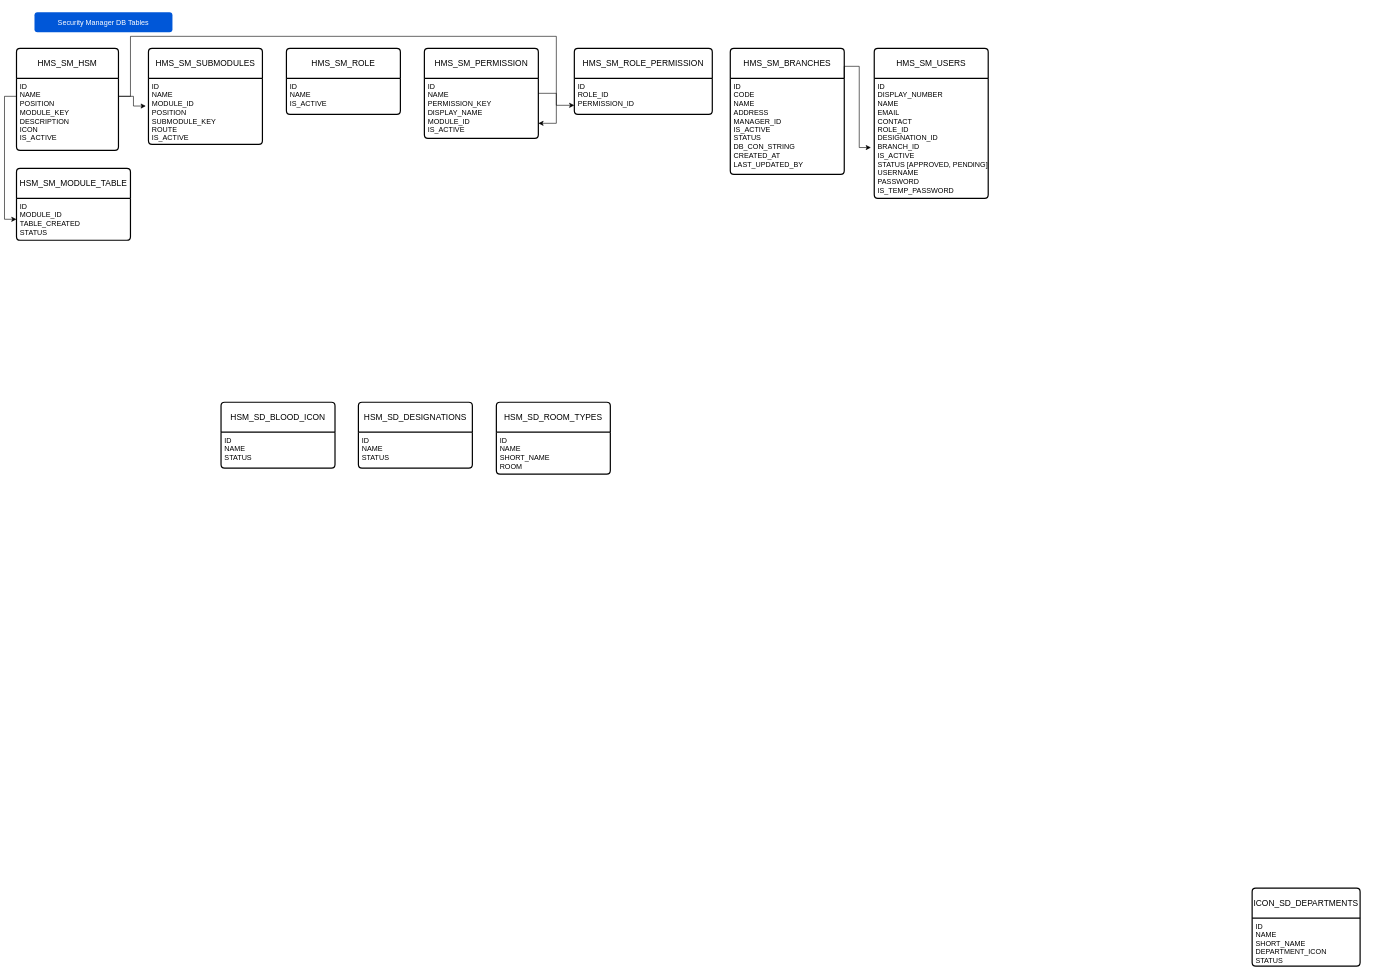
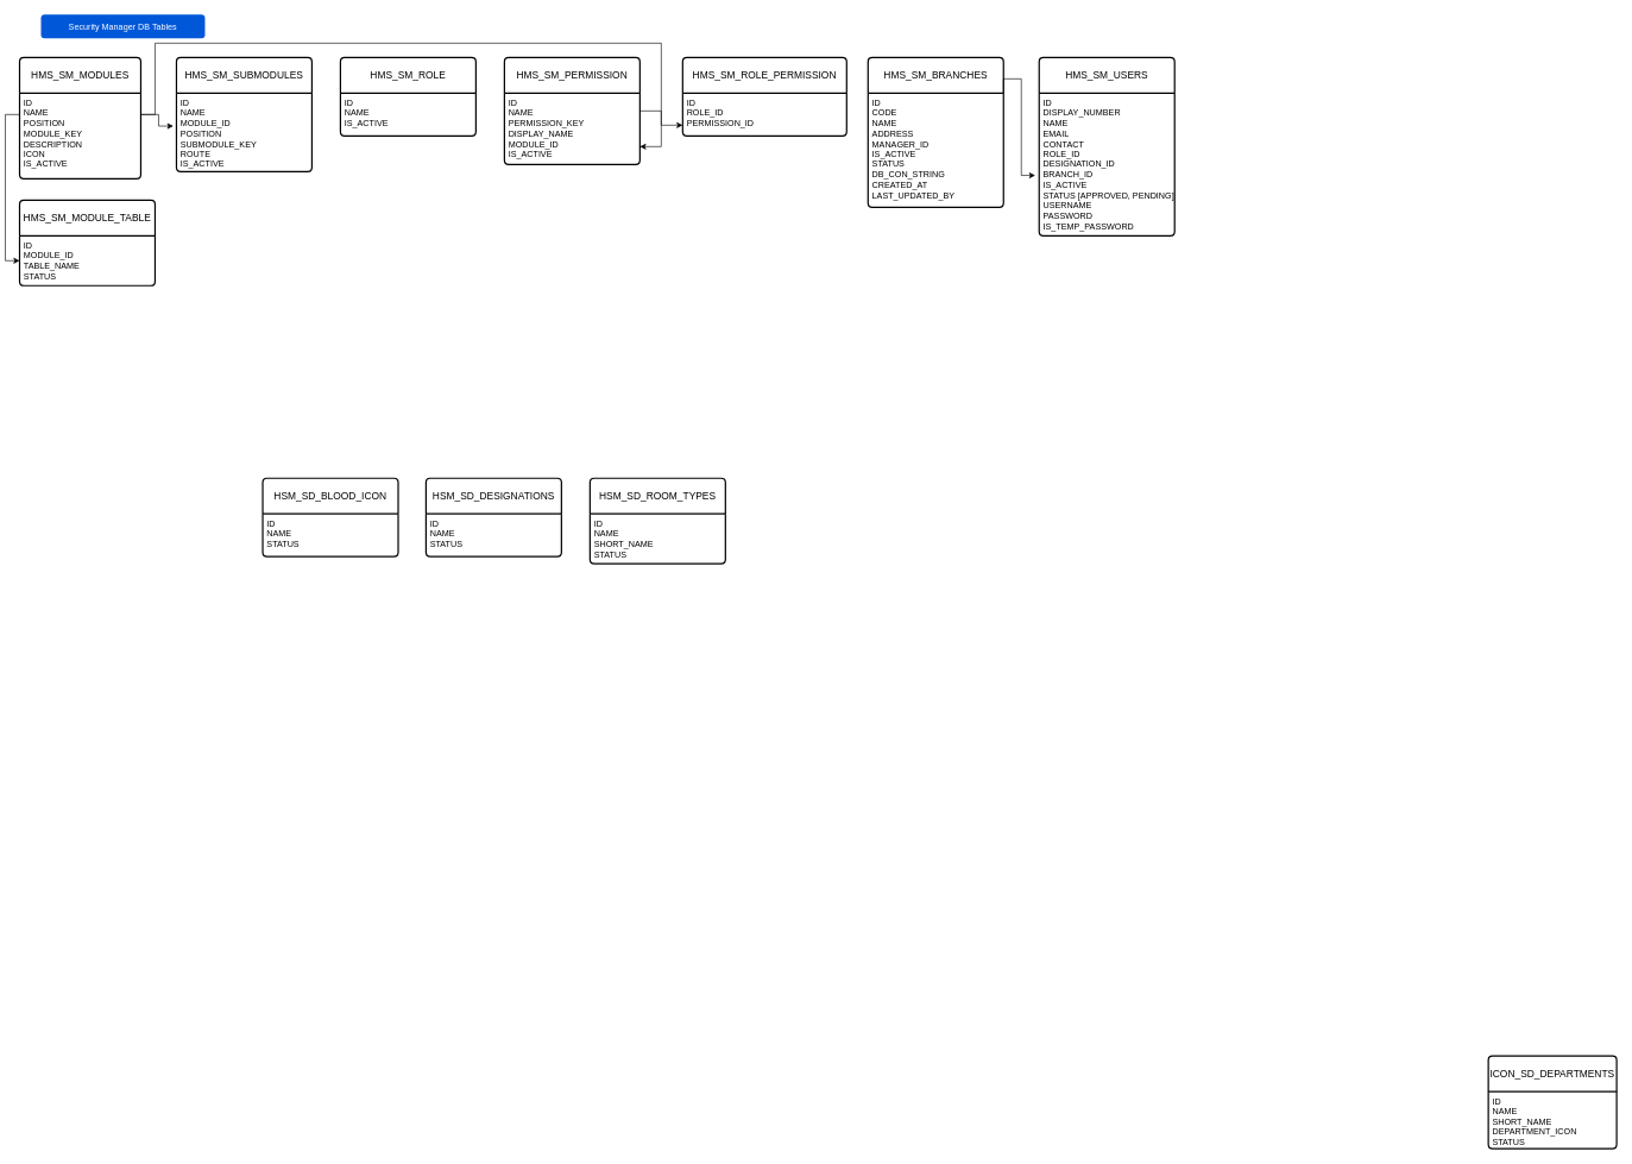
  <mxCell id="0" />
  <mxCell id="1" parent="0" />
  <mxCell id="2" value="ICON_SD_DEPARTMENTS" style="swimlane;childLayout=stackLayout;horizontal=1;startSize=50;horizontalStack=0;rounded=1;fontSize=14;fontStyle=0;strokeWidth=2;resizeParent=0;resizeLast=1;shadow=0;dashed=0;align=center;arcSize=4;whiteSpace=wrap;html=1;" parent="1" vertex="1"><mxGeometry x="2080" y="1480" width="180" height="130" as="geometry" /></mxCell>
  <mxCell id="3" value="ID&lt;br&gt;NAME&lt;br&gt;SHORT_NAME&lt;br&gt;DEPARTMENT_ICON&lt;br&gt;STATUS" style="align=left;strokeColor=none;fillColor=none;spacingLeft=4;fontSize=12;verticalAlign=top;resizable=0;rotatable=0;part=1;html=1;" parent="2" vertex="1"><mxGeometry y="50" width="180" height="80" as="geometry" /></mxCell>
  <mxCell id="4" value="HSM_SD_BLOOD_ICON" style="swimlane;childLayout=stackLayout;horizontal=1;startSize=50;horizontalStack=0;rounded=1;fontSize=14;fontStyle=0;strokeWidth=2;resizeParent=0;resizeLast=1;shadow=0;dashed=0;align=center;arcSize=4;whiteSpace=wrap;html=1;" parent="1" vertex="1"><mxGeometry x="361" y="670" width="190" height="110" as="geometry" /></mxCell>
  <mxCell id="5" value="ID&lt;br&gt;NAME&lt;br&gt;STATUS" style="align=left;strokeColor=none;fillColor=none;spacingLeft=4;fontSize=12;verticalAlign=top;resizable=0;rotatable=0;part=1;html=1;" parent="4" vertex="1"><mxGeometry y="50" width="190" height="60" as="geometry" /></mxCell>
  <mxCell id="6" value="HSM_SD_DESIGNATIONS" style="swimlane;childLayout=stackLayout;horizontal=1;startSize=50;horizontalStack=0;rounded=1;fontSize=14;fontStyle=0;strokeWidth=2;resizeParent=0;resizeLast=1;shadow=0;dashed=0;align=center;arcSize=4;whiteSpace=wrap;html=1;" parent="1" vertex="1"><mxGeometry x="590" y="670" width="190" height="110" as="geometry" /></mxCell>
  <mxCell id="7" value="ID&lt;br&gt;NAME&lt;br&gt;STATUS" style="align=left;strokeColor=none;fillColor=none;spacingLeft=4;fontSize=12;verticalAlign=top;resizable=0;rotatable=0;part=1;html=1;" parent="6" vertex="1"><mxGeometry y="50" width="190" height="60" as="geometry" /></mxCell>
  <mxCell id="8" value="HMS_SM_BRANCHES" style="swimlane;childLayout=stackLayout;horizontal=1;startSize=50;horizontalStack=0;rounded=1;fontSize=14;fontStyle=0;strokeWidth=2;resizeParent=0;resizeLast=1;shadow=0;dashed=0;align=center;arcSize=4;whiteSpace=wrap;html=1;" parent="1" vertex="1"><mxGeometry x="1210" y="80" width="190" height="210" as="geometry" /></mxCell>
  <mxCell id="9" value="ID&lt;br&gt;CODE&lt;br&gt;NAME&lt;br&gt;ADDRESS&lt;br&gt;MANAGER_ID&lt;br&gt;IS_ACTIVE&lt;br&gt;STATUS&lt;br&gt;DB_CON_STRING&lt;br&gt;CREATED_AT&lt;br&gt;LAST_UPDATED_BY" style="align=left;strokeColor=none;fillColor=none;spacingLeft=4;fontSize=12;verticalAlign=top;resizable=0;rotatable=0;part=1;html=1;" parent="8" vertex="1"><mxGeometry y="50" width="190" height="160" as="geometry" /></mxCell>
  <mxCell id="10" value="HSM_SD_ROOM_TYPES" style="swimlane;childLayout=stackLayout;horizontal=1;startSize=50;horizontalStack=0;rounded=1;fontSize=14;fontStyle=0;strokeWidth=2;resizeParent=0;resizeLast=1;shadow=0;dashed=0;align=center;arcSize=4;whiteSpace=wrap;html=1;" parent="1" vertex="1"><mxGeometry x="820" y="670" width="190" height="120" as="geometry" /></mxCell>
- <mxCell id="11" value="ID&lt;br&gt;NAME&lt;br&gt;SHORT_NAME&lt;br&gt;ROOM" style="align=left;strokeColor=none;fillColor=none;spacingLeft=4;fontSize=12;verticalAlign=top;resizable=0;rotatable=0;part=1;html=1;" parent="10" vertex="1"><mxGeometry y="50" width="190" height="70" as="geometry" /></mxCell>
+ <mxCell id="11" value="ID&lt;br&gt;NAME&lt;br&gt;SHORT_NAME&lt;br&gt;STATUS" style="align=left;strokeColor=none;fillColor=none;spacingLeft=4;fontSize=12;verticalAlign=top;resizable=0;rotatable=0;part=1;html=1;" parent="10" vertex="1"><mxGeometry y="50" width="190" height="70" as="geometry" /></mxCell>
  <mxCell id="12" value="HMS_SM_USERS" style="swimlane;childLayout=stackLayout;horizontal=1;startSize=50;horizontalStack=0;rounded=1;fontSize=14;fontStyle=0;strokeWidth=2;resizeParent=0;resizeLast=1;shadow=0;dashed=0;align=center;arcSize=4;whiteSpace=wrap;html=1;" parent="1" vertex="1"><mxGeometry x="1450" y="80" width="190" height="250" as="geometry"><mxRectangle x="380" y="300" width="160" height="50" as="alternateBounds" /></mxGeometry></mxCell>
  <mxCell id="13" value="ID&lt;br&gt;DISPLAY_NUMBER&lt;br&gt;NAME&lt;br&gt;EMAIL&lt;br&gt;CONTACT&lt;br&gt;ROLE_ID&lt;br&gt;DESIGNATION_ID&lt;br&gt;BRANCH_ID&lt;br&gt;IS_ACTIVE&lt;br&gt;STATUS [APPROVED, PENDING]&lt;br&gt;USERNAME&lt;br&gt;PASSWORD&lt;br&gt;IS_TEMP_PASSWORD" style="align=left;strokeColor=none;fillColor=none;spacingLeft=4;fontSize=12;verticalAlign=top;resizable=0;rotatable=0;part=1;html=1;" parent="12" vertex="1"><mxGeometry y="50" width="190" height="200" as="geometry" /></mxCell>
  <mxCell id="14" style="edgeStyle=orthogonalEdgeStyle;rounded=0;orthogonalLoop=1;jettySize=auto;html=1;exitX=1;exitY=0;exitDx=0;exitDy=0;entryX=-0.029;entryY=0.577;entryDx=0;entryDy=0;entryPerimeter=0;" parent="1" source="9" target="13" edge="1"><mxGeometry relative="1" as="geometry" /></mxCell>
- <mxCell id="15" value="HMS_SM_HSM" style="swimlane;childLayout=stackLayout;horizontal=1;startSize=50;horizontalStack=0;rounded=1;fontSize=14;fontStyle=0;strokeWidth=2;resizeParent=0;resizeLast=1;shadow=0;dashed=0;align=center;arcSize=4;whiteSpace=wrap;html=1;" parent="1" vertex="1"><mxGeometry x="20" y="80" width="170" height="170" as="geometry"><mxRectangle x="600" y="300" width="180" height="50" as="alternateBounds" /></mxGeometry></mxCell>
+ <mxCell id="15" value="HMS_SM_MODULES" style="swimlane;childLayout=stackLayout;horizontal=1;startSize=50;horizontalStack=0;rounded=1;fontSize=14;fontStyle=0;strokeWidth=2;resizeParent=0;resizeLast=1;shadow=0;dashed=0;align=center;arcSize=4;whiteSpace=wrap;html=1;" parent="1" vertex="1"><mxGeometry x="20" y="80" width="170" height="170" as="geometry"><mxRectangle x="600" y="300" width="180" height="50" as="alternateBounds" /></mxGeometry></mxCell>
  <mxCell id="16" value="ID&lt;br&gt;NAME&lt;br&gt;POSITION&lt;br&gt;MODULE_KEY&lt;br&gt;DESCRIPTION&lt;br&gt;ICON&lt;br&gt;IS_ACTIVE" style="align=left;strokeColor=none;fillColor=none;spacingLeft=4;fontSize=12;verticalAlign=top;resizable=0;rotatable=0;part=1;html=1;" parent="15" vertex="1"><mxGeometry y="50" width="170" height="120" as="geometry" /></mxCell>
  <mxCell id="17" value="HMS_SM_SUBMODULES" style="swimlane;childLayout=stackLayout;horizontal=1;startSize=50;horizontalStack=0;rounded=1;fontSize=14;fontStyle=0;strokeWidth=2;resizeParent=0;resizeLast=1;shadow=0;dashed=0;align=center;arcSize=4;whiteSpace=wrap;html=1;" parent="1" vertex="1"><mxGeometry x="240" y="80" width="190" height="160" as="geometry"><mxRectangle x="820" y="300" width="210" height="50" as="alternateBounds" /></mxGeometry></mxCell>
  <mxCell id="18" value="ID&lt;br&gt;NAME&lt;br&gt;MODULE_ID&lt;br&gt;POSITION&lt;br&gt;SUBMODULE_KEY&lt;br&gt;ROUTE&lt;br&gt;IS_ACTIVE" style="align=left;strokeColor=none;fillColor=none;spacingLeft=4;fontSize=12;verticalAlign=top;resizable=0;rotatable=0;part=1;html=1;" parent="17" vertex="1"><mxGeometry y="50" width="190" height="110" as="geometry" /></mxCell>
  <mxCell id="19" style="edgeStyle=orthogonalEdgeStyle;rounded=0;orthogonalLoop=1;jettySize=auto;html=1;exitX=1;exitY=0.25;exitDx=0;exitDy=0;entryX=-0.023;entryY=0.42;entryDx=0;entryDy=0;entryPerimeter=0;" parent="1" source="16" target="18" edge="1"><mxGeometry relative="1" as="geometry" /></mxCell>
  <mxCell id="20" value="HMS_SM_ROLE" style="swimlane;childLayout=stackLayout;horizontal=1;startSize=50;horizontalStack=0;rounded=1;fontSize=14;fontStyle=0;strokeWidth=2;resizeParent=0;resizeLast=1;shadow=0;dashed=0;align=center;arcSize=4;whiteSpace=wrap;html=1;" parent="1" vertex="1"><mxGeometry x="470" y="80" width="190" height="110" as="geometry"><mxRectangle x="820" y="300" width="210" height="50" as="alternateBounds" /></mxGeometry></mxCell>
  <mxCell id="21" value="ID&lt;br&gt;NAME&lt;br&gt;IS_ACTIVE" style="align=left;strokeColor=none;fillColor=none;spacingLeft=4;fontSize=12;verticalAlign=top;resizable=0;rotatable=0;part=1;html=1;" parent="20" vertex="1"><mxGeometry y="50" width="190" height="60" as="geometry" /></mxCell>
  <mxCell id="22" value="HMS_SM_PERMISSION" style="swimlane;childLayout=stackLayout;horizontal=1;startSize=50;horizontalStack=0;rounded=1;fontSize=14;fontStyle=0;strokeWidth=2;resizeParent=0;resizeLast=1;shadow=0;dashed=0;align=center;arcSize=4;whiteSpace=wrap;html=1;" parent="1" vertex="1"><mxGeometry x="700" y="80" width="190" height="150" as="geometry"><mxRectangle x="820" y="300" width="210" height="50" as="alternateBounds" /></mxGeometry></mxCell>
  <mxCell id="23" value="ID&lt;br&gt;NAME&lt;br&gt;PERMISSION_KEY&lt;br&gt;DISPLAY_NAME&lt;br&gt;MODULE_ID&lt;br&gt;IS_ACTIVE" style="align=left;strokeColor=none;fillColor=none;spacingLeft=4;fontSize=12;verticalAlign=top;resizable=0;rotatable=0;part=1;html=1;" parent="22" vertex="1"><mxGeometry y="50" width="190" height="100" as="geometry" /></mxCell>
  <mxCell id="24" style="edgeStyle=orthogonalEdgeStyle;rounded=0;orthogonalLoop=1;jettySize=auto;html=1;exitX=1;exitY=0.25;exitDx=0;exitDy=0;entryX=1;entryY=0.75;entryDx=0;entryDy=0;" parent="1" source="16" target="23" edge="1"><mxGeometry relative="1" as="geometry"><Array as="points"><mxPoint x="210" y="160" /><mxPoint x="210" y="60" /><mxPoint x="920" y="60" /><mxPoint x="920" y="205" /></Array></mxGeometry></mxCell>
  <mxCell id="25" value="Security Manager DB Tables" style="rounded=1;fillColor=#0057D8;strokeColor=none;html=1;whiteSpace=wrap;fontColor=#ffffff;align=center;verticalAlign=middle;fontStyle=0;fontSize=12;sketch=0;" parent="1" vertex="1"><mxGeometry x="50" y="20" width="230" height="33" as="geometry" /></mxCell>
  <mxCell id="26" value="HMS_SM_ROLE_PERMISSION" style="swimlane;childLayout=stackLayout;horizontal=1;startSize=50;horizontalStack=0;rounded=1;fontSize=14;fontStyle=0;strokeWidth=2;resizeParent=0;resizeLast=1;shadow=0;dashed=0;align=center;arcSize=4;whiteSpace=wrap;html=1;" parent="1" vertex="1"><mxGeometry x="950" y="80" width="230" height="110" as="geometry"><mxRectangle x="820" y="300" width="210" height="50" as="alternateBounds" /></mxGeometry></mxCell>
  <mxCell id="27" value="ID&lt;br&gt;ROLE_ID&lt;br&gt;PERMISSION_ID&lt;br&gt;" style="align=left;strokeColor=none;fillColor=none;spacingLeft=4;fontSize=12;verticalAlign=top;resizable=0;rotatable=0;part=1;html=1;" parent="26" vertex="1"><mxGeometry y="50" width="230" height="60" as="geometry" /></mxCell>
  <mxCell id="28" style="edgeStyle=orthogonalEdgeStyle;rounded=0;orthogonalLoop=1;jettySize=auto;html=1;exitX=1;exitY=0.25;exitDx=0;exitDy=0;entryX=0;entryY=0.75;entryDx=0;entryDy=0;" parent="1" source="23" target="27" edge="1"><mxGeometry relative="1" as="geometry" /></mxCell>
- <mxCell id="29" value="HSM_SM_MODULE_TABLE" style="swimlane;childLayout=stackLayout;horizontal=1;startSize=50;horizontalStack=0;rounded=1;fontSize=14;fontStyle=0;strokeWidth=2;resizeParent=0;resizeLast=1;shadow=0;dashed=0;align=center;arcSize=4;whiteSpace=wrap;html=1;" vertex="1" parent="1"><mxGeometry x="20" y="280" width="190" height="120" as="geometry" /></mxCell>
- <mxCell id="30" value="ID&lt;br&gt;MODULE_ID&lt;br&gt;TABLE_CREATED&lt;br&gt;STATUS" style="align=left;strokeColor=none;fillColor=none;spacingLeft=4;fontSize=12;verticalAlign=top;resizable=0;rotatable=0;part=1;html=1;" vertex="1" parent="29"><mxGeometry y="50" width="190" height="70" as="geometry" /></mxCell>
+ <mxCell id="29" value="HMS_SM_MODULE_TABLE" style="swimlane;childLayout=stackLayout;horizontal=1;startSize=50;horizontalStack=0;rounded=1;fontSize=14;fontStyle=0;strokeWidth=2;resizeParent=0;resizeLast=1;shadow=0;dashed=0;align=center;arcSize=4;whiteSpace=wrap;html=1;" vertex="1" parent="1"><mxGeometry x="20" y="280" width="190" height="120" as="geometry" /></mxCell>
+ <mxCell id="30" value="ID&lt;br&gt;MODULE_ID&lt;br&gt;TABLE_NAME&lt;br&gt;STATUS" style="align=left;strokeColor=none;fillColor=none;spacingLeft=4;fontSize=12;verticalAlign=top;resizable=0;rotatable=0;part=1;html=1;" vertex="1" parent="29"><mxGeometry y="50" width="190" height="70" as="geometry" /></mxCell>
  <mxCell id="31" style="edgeStyle=orthogonalEdgeStyle;rounded=0;orthogonalLoop=1;jettySize=auto;html=1;exitX=0;exitY=0.25;exitDx=0;exitDy=0;entryX=0;entryY=0.5;entryDx=0;entryDy=0;" edge="1" parent="1" source="16" target="30"><mxGeometry relative="1" as="geometry" /></mxCell>
